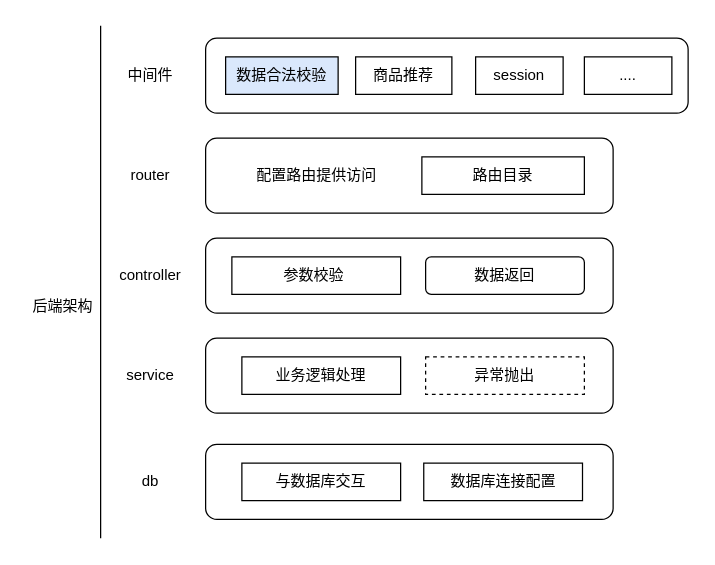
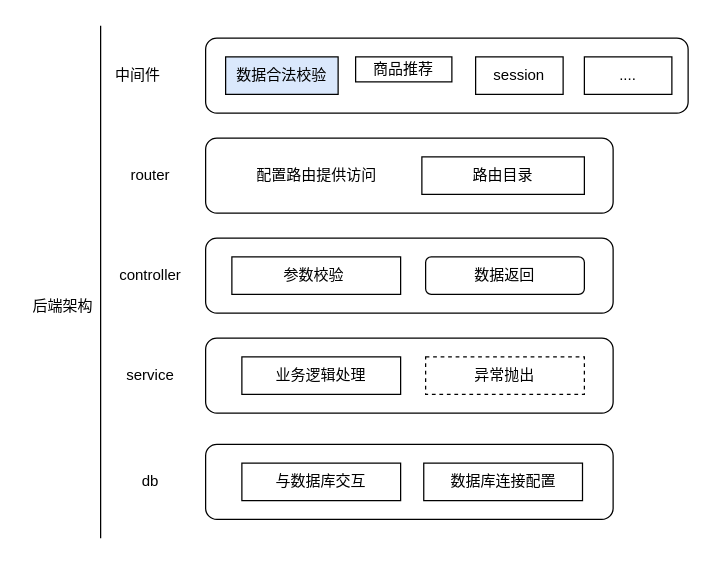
  <mxCell id="0" />
  <mxCell id="1" parent="0" />
  <mxCell id="2" value="后端架构" style="text;html=1;strokeColor=none;fillColor=none;align=center;verticalAlign=middle;whiteSpace=wrap;rounded=0;" parent="1" vertex="1"><mxGeometry x="20" y="230" width="60" height="30" as="geometry" /></mxCell>
  <mxCell id="3" value="" style="endArrow=none;html=1;rounded=0;" parent="1" edge="1"><mxGeometry width="50" height="50" relative="1" as="geometry"><mxPoint x="80" y="430" as="sourcePoint" /><mxPoint x="80" y="20" as="targetPoint" /></mxGeometry></mxCell>
  <mxCell id="4" value="" style="rounded=1;whiteSpace=wrap;html=1;" parent="1" vertex="1"><mxGeometry x="164" y="30" width="386" height="60" as="geometry" /></mxCell>
- <mxCell id="5" value="中间件" style="text;html=1;strokeColor=none;fillColor=none;align=center;verticalAlign=middle;whiteSpace=wrap;rounded=0;" parent="1" vertex="1"><mxGeometry x="90" y="45" width="60" height="30" as="geometry" /></mxCell>
+ <mxCell id="5" value="中间件" style="text;html=1;strokeColor=none;fillColor=none;align=center;verticalAlign=middle;whiteSpace=wrap;rounded=0;" parent="1" vertex="1"><mxGeometry x="80" y="45" width="60" height="30" as="geometry" /></mxCell>
  <mxCell id="6" value="" style="rounded=1;whiteSpace=wrap;html=1;" parent="1" vertex="1"><mxGeometry x="164" y="110" width="326" height="60" as="geometry" /></mxCell>
  <mxCell id="7" value="" style="rounded=1;whiteSpace=wrap;html=1;" parent="1" vertex="1"><mxGeometry x="164" y="190" width="326" height="60" as="geometry" /></mxCell>
  <mxCell id="8" value="router" style="text;html=1;strokeColor=none;fillColor=none;align=center;verticalAlign=middle;whiteSpace=wrap;rounded=0;" parent="1" vertex="1"><mxGeometry x="85" y="125" width="70" height="30" as="geometry" /></mxCell>
  <mxCell id="9" value="路由目录" style="rounded=0;whiteSpace=wrap;html=1;" parent="1" vertex="1"><mxGeometry x="337" y="125" width="130" height="30" as="geometry" /></mxCell>
  <mxCell id="10" value="controller" style="text;html=1;strokeColor=none;fillColor=none;align=center;verticalAlign=middle;whiteSpace=wrap;rounded=0;" parent="1" vertex="1"><mxGeometry x="90" y="205" width="60" height="30" as="geometry" /></mxCell>
  <mxCell id="11" value="参数校验&amp;nbsp;" style="rounded=0;whiteSpace=wrap;html=1;" parent="1" vertex="1"><mxGeometry x="185" y="205" width="135" height="30" as="geometry" /></mxCell>
  <mxCell id="12" value="service" style="text;html=1;strokeColor=none;fillColor=none;align=center;verticalAlign=middle;whiteSpace=wrap;rounded=0;" parent="1" vertex="1"><mxGeometry x="90" y="285" width="60" height="30" as="geometry" /></mxCell>
  <mxCell id="13" value="db" style="text;html=1;strokeColor=none;fillColor=none;align=center;verticalAlign=middle;whiteSpace=wrap;rounded=0;" parent="1" vertex="1"><mxGeometry x="90" y="370" width="60" height="30" as="geometry" /></mxCell>
  <mxCell id="14" value="数据合法校验" style="rounded=0;whiteSpace=wrap;html=1;fillColor=#dae8fc;" vertex="1" parent="1"><mxGeometry x="180" y="45" width="90" height="30" as="geometry" /></mxCell>
- <mxCell id="15" value="商品推荐" style="rounded=0;whiteSpace=wrap;html=1;" vertex="1" parent="1"><mxGeometry x="284" y="45" width="77" height="30" as="geometry" /></mxCell>
+ <mxCell id="15" value="商品推荐" style="rounded=0;whiteSpace=wrap;html=1;" vertex="1" parent="1"><mxGeometry x="284" y="45" width="77" height="20" as="geometry" /></mxCell>
  <mxCell id="16" value="session" style="rounded=0;whiteSpace=wrap;html=1;" vertex="1" parent="1"><mxGeometry x="380" y="45" width="70" height="30" as="geometry" /></mxCell>
  <mxCell id="17" value="...." style="rounded=0;whiteSpace=wrap;html=1;" vertex="1" parent="1"><mxGeometry x="467" y="45" width="70" height="30" as="geometry" /></mxCell>
  <mxCell id="18" value="配置路由提供访问" style="text;html=1;strokeColor=none;fillColor=none;align=center;verticalAlign=middle;whiteSpace=wrap;rounded=0;" vertex="1" parent="1"><mxGeometry x="202.5" y="125" width="100" height="30" as="geometry" /></mxCell>
  <mxCell id="19" value="数据返回" style="whiteSpace=wrap;html=1;rounded=1;" vertex="1" parent="1"><mxGeometry x="340" y="205" width="127" height="30" as="geometry" /></mxCell>
  <mxCell id="20" value="" style="rounded=1;whiteSpace=wrap;html=1;" vertex="1" parent="1"><mxGeometry x="164" y="270" width="326" height="60" as="geometry" /></mxCell>
  <mxCell id="21" value="业务逻辑处理" style="rounded=0;whiteSpace=wrap;html=1;" vertex="1" parent="1"><mxGeometry x="193" y="285" width="127" height="30" as="geometry" /></mxCell>
  <mxCell id="22" value="异常抛出" style="rounded=0;whiteSpace=wrap;html=1;dashed=1;" vertex="1" parent="1"><mxGeometry x="340" y="285" width="127" height="30" as="geometry" /></mxCell>
  <mxCell id="23" value="" style="rounded=1;whiteSpace=wrap;html=1;" vertex="1" parent="1"><mxGeometry x="164" y="355" width="326" height="60" as="geometry" /></mxCell>
  <mxCell id="24" value="与数据库交互" style="rounded=0;whiteSpace=wrap;html=1;" vertex="1" parent="1"><mxGeometry x="193" y="370" width="127" height="30" as="geometry" /></mxCell>
  <mxCell id="25" value="数据库连接配置" style="rounded=0;whiteSpace=wrap;html=1;" vertex="1" parent="1"><mxGeometry x="338.5" y="370" width="127" height="30" as="geometry" /></mxCell>
